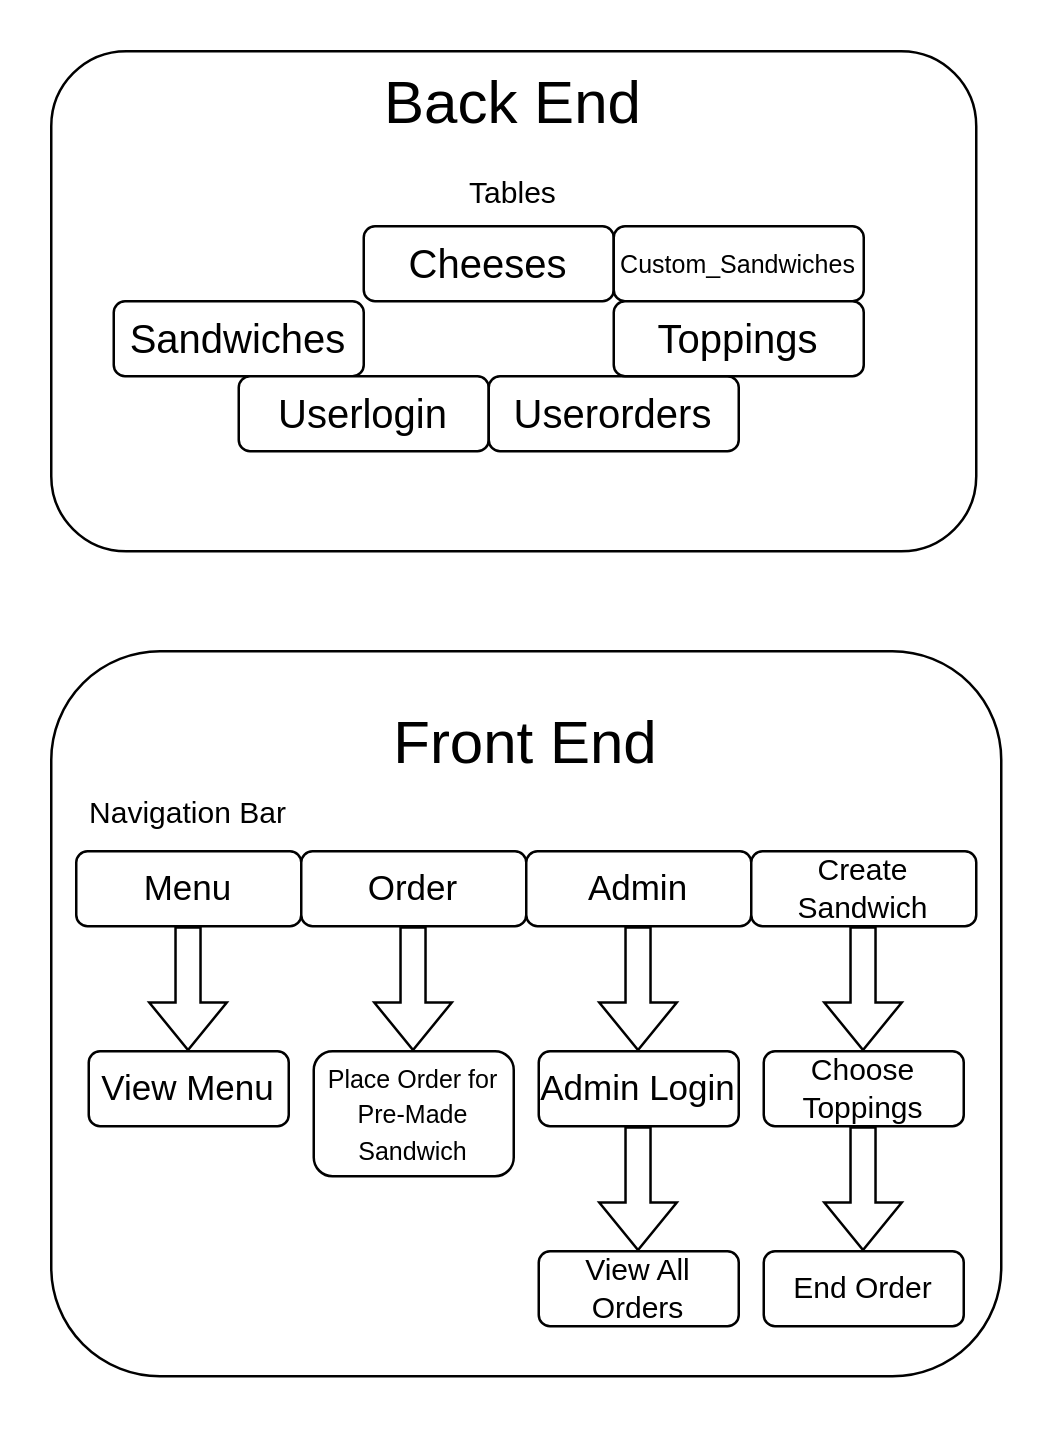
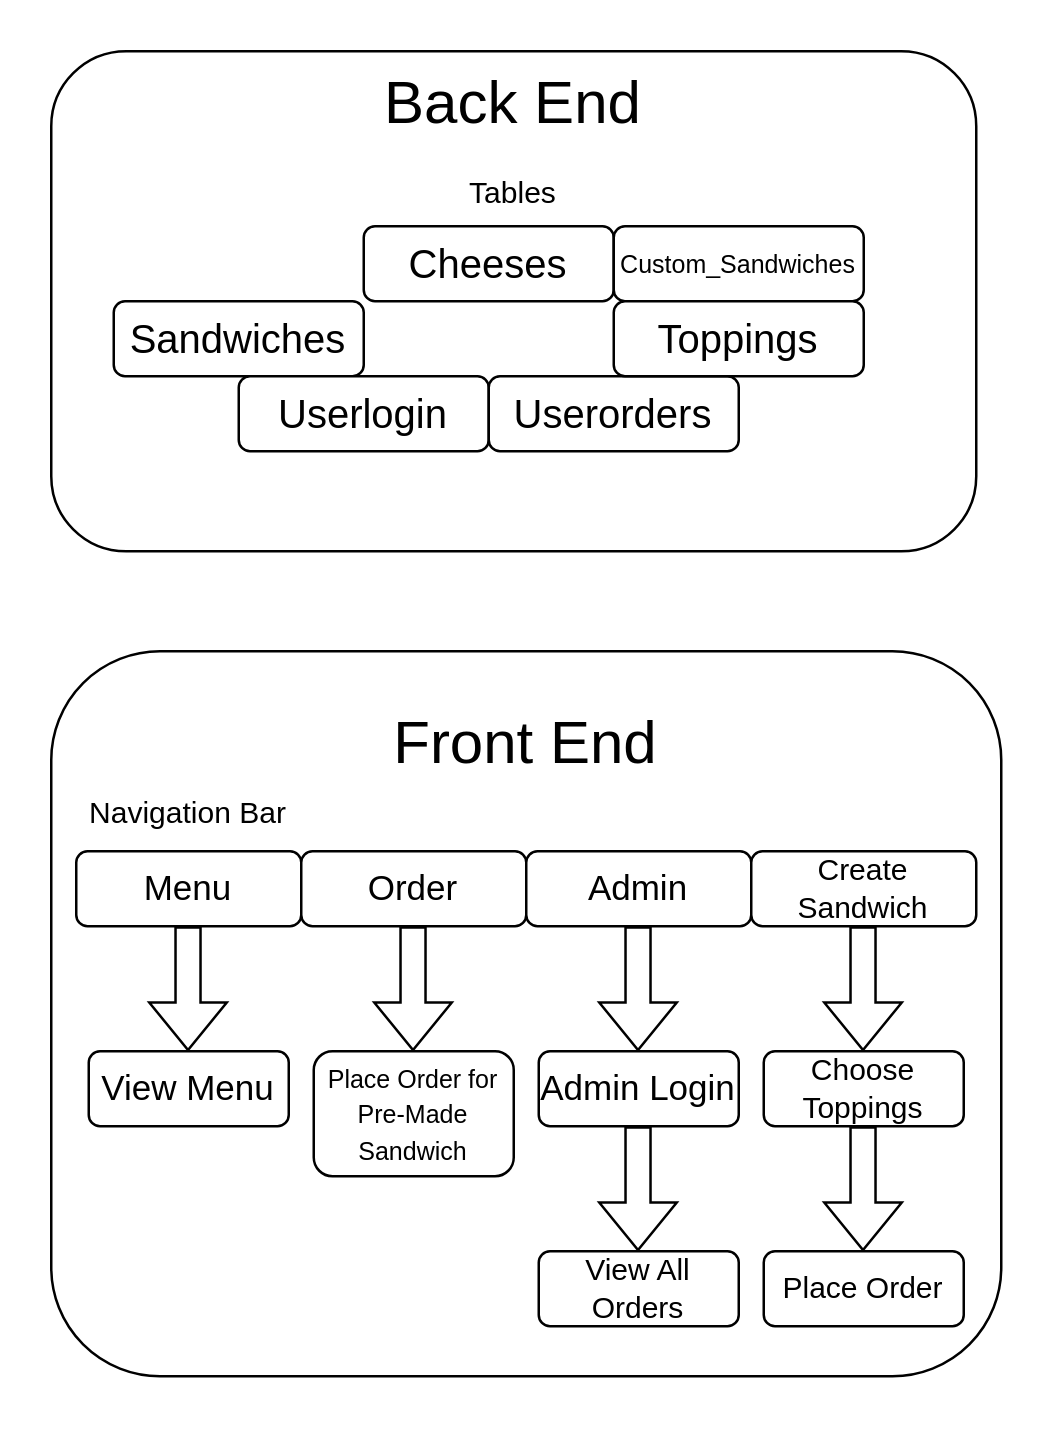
  <mxCell id="0" />
  <mxCell id="1" parent="0" />
  <mxCell id="2" value="&lt;div&gt;&lt;font style=&quot;font-size: 24px;&quot;&gt;&lt;span style=&quot;background-color: initial;&quot;&gt;Back End&lt;/span&gt;&lt;/font&gt;&lt;/div&gt;&lt;div&gt;&lt;span style=&quot;background-color: initial;&quot;&gt;&lt;br&gt;&lt;/span&gt;&lt;/div&gt;&lt;div&gt;&lt;span style=&quot;background-color: initial;&quot;&gt;Tables&lt;/span&gt;&lt;/div&gt;&lt;div&gt;&lt;br&gt;&lt;/div&gt;&lt;div&gt;&lt;br&gt;&lt;/div&gt;&lt;div&gt;&lt;br&gt;&lt;/div&gt;&lt;div&gt;&lt;br&gt;&lt;/div&gt;&lt;div&gt;&lt;br&gt;&lt;/div&gt;&lt;div&gt;&lt;br&gt;&lt;/div&gt;&lt;div&gt;&lt;br&gt;&lt;/div&gt;&lt;div&gt;&lt;br&gt;&lt;/div&gt;&lt;div&gt;&lt;br&gt;&lt;/div&gt;" style="rounded=1;whiteSpace=wrap;html=1;align=center;" vertex="1" parent="1"><mxGeometry x="20" y="20" width="370" height="200" as="geometry" /></mxCell>
  <mxCell id="3" value="&lt;div&gt;&lt;font style=&quot;font-size: 24px;&quot;&gt;&lt;span style=&quot;background-color: initial;&quot;&gt;Front End&lt;/span&gt;&lt;br&gt;&lt;/font&gt;&lt;/div&gt;&lt;div&gt;&lt;span style=&quot;background-color: initial;&quot;&gt;&lt;br&gt;&lt;/span&gt;&lt;/div&gt;&lt;div&gt;&lt;span style=&quot;background-color: initial;&quot;&gt;&lt;br&gt;&lt;/span&gt;&lt;/div&gt;&lt;div&gt;&lt;span style=&quot;background-color: initial;&quot;&gt;&lt;br&gt;&lt;/span&gt;&lt;/div&gt;&lt;div&gt;&lt;span style=&quot;background-color: initial;&quot;&gt;&lt;br&gt;&lt;/span&gt;&lt;/div&gt;&lt;div&gt;&lt;span style=&quot;background-color: initial;&quot;&gt;&lt;br&gt;&lt;/span&gt;&lt;/div&gt;&lt;div&gt;&lt;span style=&quot;background-color: initial;&quot;&gt;&lt;br&gt;&lt;/span&gt;&lt;/div&gt;&lt;div&gt;&lt;span style=&quot;background-color: initial;&quot;&gt;&lt;br&gt;&lt;/span&gt;&lt;/div&gt;&lt;div&gt;&lt;span style=&quot;background-color: initial;&quot;&gt;&lt;br&gt;&lt;/span&gt;&lt;/div&gt;&lt;div&gt;&lt;span style=&quot;background-color: initial;&quot;&gt;&lt;br&gt;&lt;/span&gt;&lt;/div&gt;&lt;div&gt;&lt;span style=&quot;background-color: initial;&quot;&gt;&lt;br&gt;&lt;/span&gt;&lt;/div&gt;&lt;div&gt;&lt;span style=&quot;background-color: initial;&quot;&gt;&lt;br&gt;&lt;/span&gt;&lt;/div&gt;&lt;div&gt;&lt;span style=&quot;background-color: initial;&quot;&gt;&lt;br&gt;&lt;/span&gt;&lt;/div&gt;&lt;div&gt;&lt;span style=&quot;background-color: initial;&quot;&gt;&lt;br&gt;&lt;/span&gt;&lt;/div&gt;&lt;div&gt;&lt;span style=&quot;background-color: initial;&quot;&gt;&lt;br&gt;&lt;/span&gt;&lt;/div&gt;&lt;div&gt;&lt;br&gt;&lt;/div&gt;" style="rounded=1;whiteSpace=wrap;html=1;align=center;" vertex="1" parent="1"><mxGeometry x="20" y="260" width="380" height="290" as="geometry" /></mxCell>
  <mxCell id="4" value="&lt;font style=&quot;font-size: 14px;&quot;&gt;Menu&lt;/font&gt;" style="rounded=1;whiteSpace=wrap;html=1;" vertex="1" parent="1"><mxGeometry x="30" y="340" width="90" height="30" as="geometry" /></mxCell>
  <mxCell id="5" value="&lt;font style=&quot;font-size: 14px;&quot;&gt;Order&lt;/font&gt;" style="rounded=1;whiteSpace=wrap;html=1;" vertex="1" parent="1"><mxGeometry x="120" y="340" width="90" height="30" as="geometry" /></mxCell>
  <mxCell id="6" value="&lt;font style=&quot;font-size: 14px;&quot;&gt;Admin&lt;/font&gt;" style="rounded=1;whiteSpace=wrap;html=1;" vertex="1" parent="1"><mxGeometry x="210" y="340" width="90" height="30" as="geometry" /></mxCell>
  <mxCell id="7" value="&lt;font style=&quot;font-size: 12px;&quot;&gt;Create Sandwich&lt;/font&gt;" style="rounded=1;whiteSpace=wrap;html=1;" vertex="1" parent="1"><mxGeometry x="300" y="340" width="90" height="30" as="geometry" /></mxCell>
  <mxCell id="8" value="Navigation Bar" style="text;html=1;align=center;verticalAlign=middle;whiteSpace=wrap;rounded=0;" vertex="1" parent="1"><mxGeometry x="30" y="310" width="90" height="30" as="geometry" /></mxCell>
  <mxCell id="9" value="" style="shape=flexArrow;endArrow=classic;html=1;rounded=0;exitX=0.5;exitY=1;exitDx=0;exitDy=0;" edge="1" parent="1"><mxGeometry width="50" height="50" relative="1" as="geometry"><mxPoint x="254.71" y="370" as="sourcePoint" /><mxPoint x="254.71" y="420" as="targetPoint" /></mxGeometry></mxCell>
  <mxCell id="10" value="&lt;font style=&quot;font-size: 14px;&quot;&gt;Admin Login&lt;/font&gt;" style="rounded=1;whiteSpace=wrap;html=1;" vertex="1" parent="1"><mxGeometry x="215" y="420" width="80" height="30" as="geometry" /></mxCell>
  <mxCell id="11" value="" style="shape=flexArrow;endArrow=classic;html=1;rounded=0;exitX=0.5;exitY=1;exitDx=0;exitDy=0;" edge="1" parent="1"><mxGeometry width="50" height="50" relative="1" as="geometry"><mxPoint x="254.71" y="450" as="sourcePoint" /><mxPoint x="254.71" y="500" as="targetPoint" /></mxGeometry></mxCell>
  <mxCell id="12" value="&lt;font style=&quot;font-size: 12px;&quot;&gt;View All Orders&lt;/font&gt;" style="rounded=1;whiteSpace=wrap;html=1;" vertex="1" parent="1"><mxGeometry x="215" y="500" width="80" height="30" as="geometry" /></mxCell>
  <mxCell id="13" value="&lt;font style=&quot;font-size: 10px;&quot;&gt;Place Order for Pre-Made Sandwich&lt;/font&gt;" style="rounded=1;whiteSpace=wrap;html=1;" vertex="1" parent="1"><mxGeometry x="125" y="420" width="80" height="50" as="geometry" /></mxCell>
  <mxCell id="14" value="" style="shape=flexArrow;endArrow=classic;html=1;rounded=0;exitX=0.5;exitY=1;exitDx=0;exitDy=0;" edge="1" parent="1"><mxGeometry width="50" height="50" relative="1" as="geometry"><mxPoint x="164.71" y="370" as="sourcePoint" /><mxPoint x="164.71" y="420" as="targetPoint" /></mxGeometry></mxCell>
  <mxCell id="15" value="" style="shape=flexArrow;endArrow=classic;html=1;rounded=0;exitX=0.5;exitY=1;exitDx=0;exitDy=0;" edge="1" parent="1"><mxGeometry width="50" height="50" relative="1" as="geometry"><mxPoint x="74.71" y="370" as="sourcePoint" /><mxPoint x="74.71" y="420" as="targetPoint" /></mxGeometry></mxCell>
  <mxCell id="16" value="&lt;font style=&quot;font-size: 14px;&quot;&gt;View Menu&lt;/font&gt;" style="rounded=1;whiteSpace=wrap;html=1;" vertex="1" parent="1"><mxGeometry x="35" y="420" width="80" height="30" as="geometry" /></mxCell>
  <mxCell id="17" value="&lt;font style=&quot;font-size: 12px;&quot;&gt;Choose Toppings&lt;/font&gt;" style="rounded=1;whiteSpace=wrap;html=1;" vertex="1" parent="1"><mxGeometry x="305" y="420" width="80" height="30" as="geometry" /></mxCell>
  <mxCell id="18" value="" style="shape=flexArrow;endArrow=classic;html=1;rounded=0;exitX=0.5;exitY=1;exitDx=0;exitDy=0;" edge="1" parent="1"><mxGeometry width="50" height="50" relative="1" as="geometry"><mxPoint x="344.71" y="370" as="sourcePoint" /><mxPoint x="344.71" y="420" as="targetPoint" /></mxGeometry></mxCell>
  <mxCell id="19" value="" style="shape=flexArrow;endArrow=classic;html=1;rounded=0;exitX=0.5;exitY=1;exitDx=0;exitDy=0;" edge="1" parent="1"><mxGeometry width="50" height="50" relative="1" as="geometry"><mxPoint x="344.71" y="450" as="sourcePoint" /><mxPoint x="344.71" y="500" as="targetPoint" /></mxGeometry></mxCell>
- <mxCell id="20" value="&lt;font style=&quot;font-size: 12px;&quot;&gt;End Order&lt;/font&gt;" style="rounded=1;whiteSpace=wrap;html=1;" vertex="1" parent="1"><mxGeometry x="305" y="500" width="80" height="30" as="geometry" /></mxCell>
+ <mxCell id="20" value="&lt;font style=&quot;font-size: 12px;&quot;&gt;Place Order&lt;/font&gt;" style="rounded=1;whiteSpace=wrap;html=1;" vertex="1" parent="1"><mxGeometry x="305" y="500" width="80" height="30" as="geometry" /></mxCell>
  <mxCell id="21" value="&lt;font size=&quot;3&quot;&gt;Cheeses&lt;/font&gt;" style="rounded=1;whiteSpace=wrap;html=1;" vertex="1" parent="1"><mxGeometry x="145" y="90" width="100" height="30" as="geometry" /></mxCell>
  <mxCell id="22" value="&lt;font size=&quot;3&quot;&gt;Sandwiches&lt;/font&gt;" style="rounded=1;whiteSpace=wrap;html=1;" vertex="1" parent="1"><mxGeometry x="45" y="120" width="100" height="30" as="geometry" /></mxCell>
  <mxCell id="23" value="&lt;font size=&quot;3&quot;&gt;Userlogin&lt;/font&gt;" style="rounded=1;whiteSpace=wrap;html=1;" vertex="1" parent="1"><mxGeometry x="95" y="150" width="100" height="30" as="geometry" /></mxCell>
  <mxCell id="24" value="&lt;font size=&quot;3&quot;&gt;Userorders&lt;/font&gt;" style="rounded=1;whiteSpace=wrap;html=1;" vertex="1" parent="1"><mxGeometry x="195" y="150" width="100" height="30" as="geometry" /></mxCell>
  <mxCell id="25" value="&lt;font style=&quot;font-size: 10px;&quot;&gt;Custom_Sandwiches&lt;/font&gt;" style="rounded=1;whiteSpace=wrap;html=1;" vertex="1" parent="1"><mxGeometry x="245" y="90" width="100" height="30" as="geometry" /></mxCell>
  <mxCell id="26" value="&lt;font size=&quot;3&quot;&gt;Toppings&lt;/font&gt;" style="rounded=1;whiteSpace=wrap;html=1;" vertex="1" parent="1"><mxGeometry x="245" y="120" width="100" height="30" as="geometry" /></mxCell>
